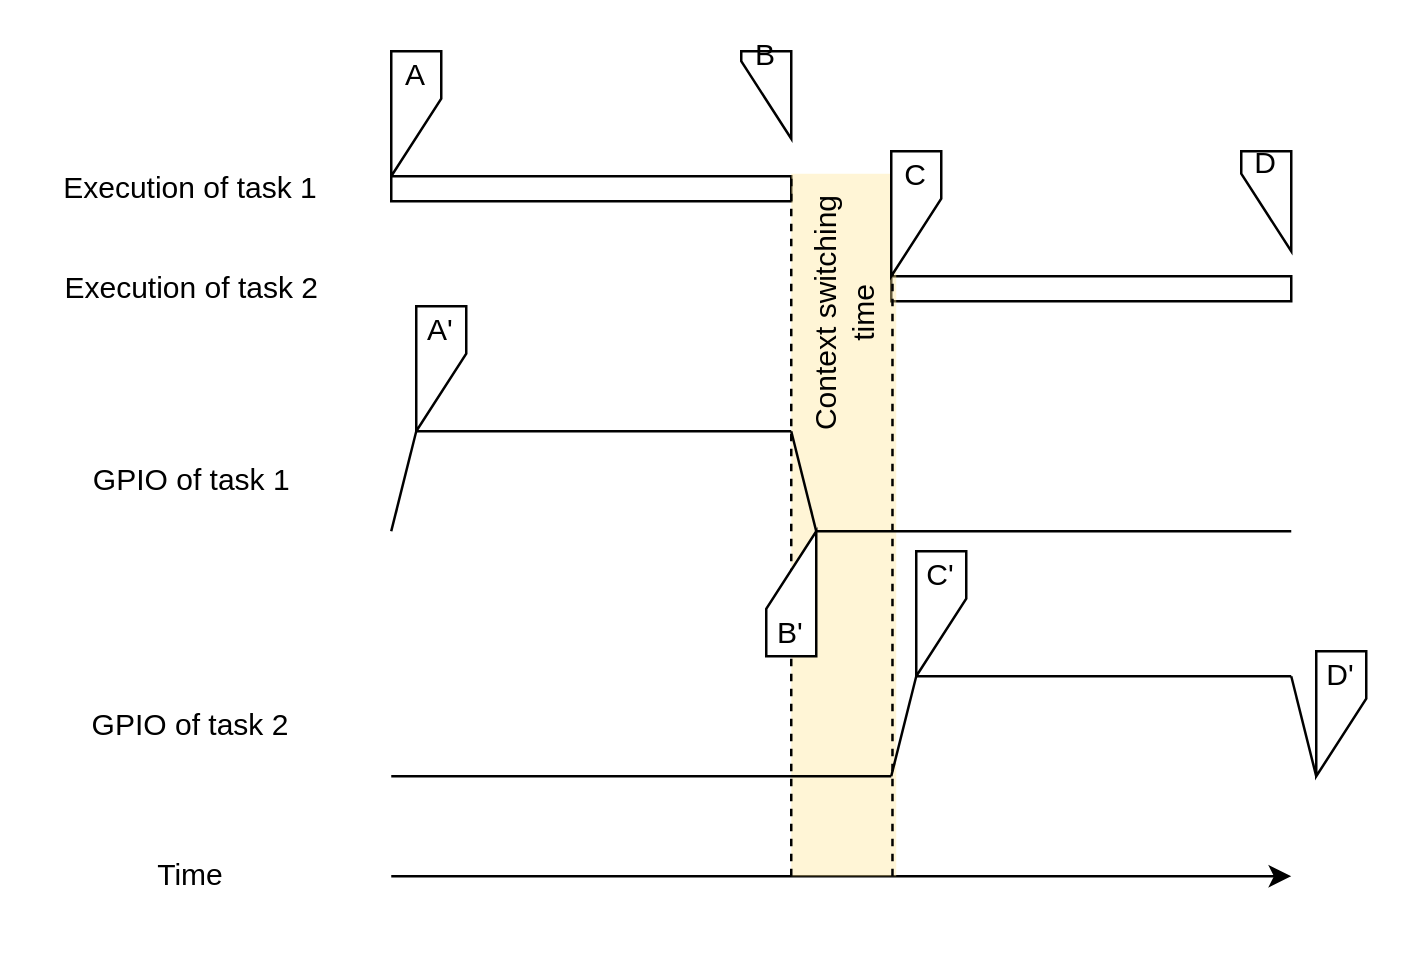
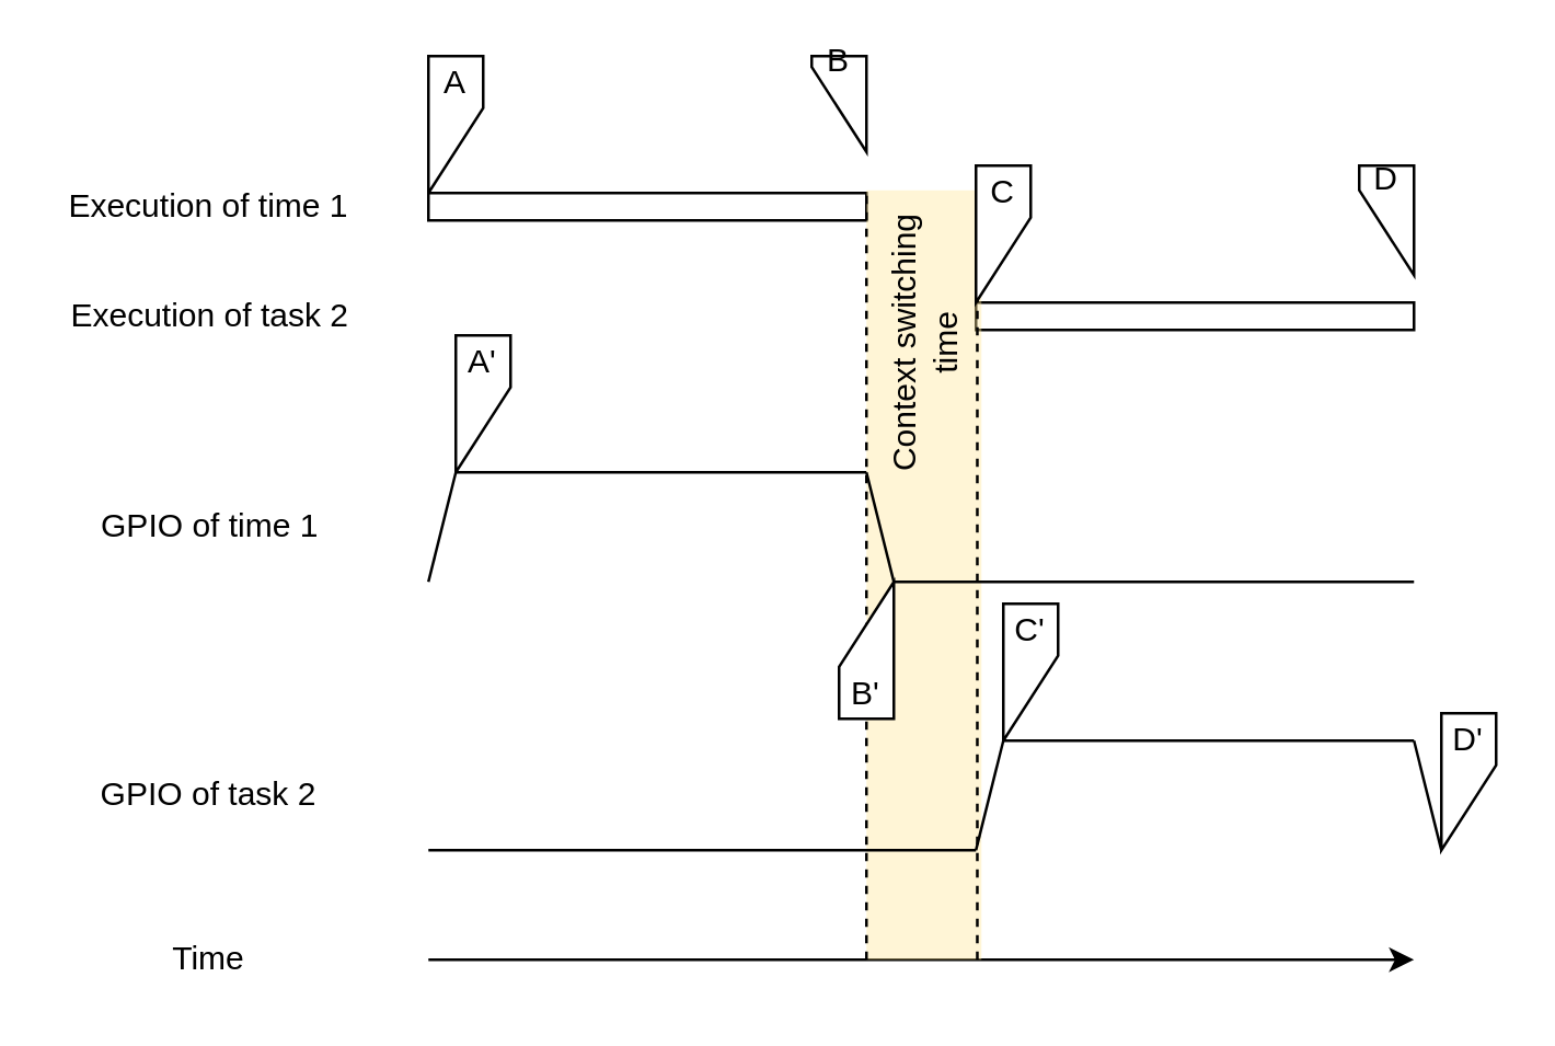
  <mxCell id="0" />
  <mxCell id="1" parent="0" />
  <mxCell id="2" value="" style="rounded=0;whiteSpace=wrap;html=1;" parent="1" vertex="1"><mxGeometry x="156" y="70" width="160" height="10" as="geometry" /></mxCell>
  <mxCell id="3" value="" style="rounded=0;whiteSpace=wrap;html=1;" parent="1" vertex="1"><mxGeometry x="356" y="110" width="160" height="10" as="geometry" /></mxCell>
  <mxCell id="4" value="Execution of task 2" style="text;html=1;strokeColor=none;fillColor=none;align=center;verticalAlign=middle;whiteSpace=wrap;rounded=0;" parent="1" vertex="1"><mxGeometry x="20.5" y="105" width="111" height="20" as="geometry" /></mxCell>
- <mxCell id="5" value="Execution of task 1" style="text;html=1;strokeColor=none;fillColor=none;align=center;verticalAlign=middle;whiteSpace=wrap;rounded=0;" parent="1" vertex="1"><mxGeometry x="21" y="65" width="110" height="20" as="geometry" /></mxCell>
+ <mxCell id="5" value="Execution of time 1" style="text;html=1;strokeColor=none;fillColor=none;align=center;verticalAlign=middle;whiteSpace=wrap;rounded=0;" parent="1" vertex="1"><mxGeometry x="21" y="65" width="110" height="20" as="geometry" /></mxCell>
  <mxCell id="6" value="" style="endArrow=classic;html=1;" parent="1" edge="1"><mxGeometry width="50" height="50" relative="1" as="geometry"><mxPoint x="156" y="350" as="sourcePoint" /><mxPoint x="516" y="350" as="targetPoint" /></mxGeometry></mxCell>
  <mxCell id="7" value="GPIO of task 2" style="text;html=1;strokeColor=none;fillColor=none;align=center;verticalAlign=middle;whiteSpace=wrap;rounded=0;" parent="1" vertex="1"><mxGeometry x="24" y="280" width="104" height="20" as="geometry" /></mxCell>
  <mxCell id="8" value="" style="group;fillColor=#FFE599;opacity=40;" parent="1" vertex="1" connectable="0"><mxGeometry x="316" y="69" width="42" height="281" as="geometry" /></mxCell>
  <mxCell id="9" value="" style="endArrow=none;dashed=1;html=1;" parent="8" edge="1"><mxGeometry width="50" height="50" relative="1" as="geometry"><mxPoint y="281" as="sourcePoint" /><mxPoint as="targetPoint" /></mxGeometry></mxCell>
  <mxCell id="10" value="" style="endArrow=none;dashed=1;html=1;" parent="8" edge="1"><mxGeometry width="50" height="50" relative="1" as="geometry"><mxPoint x="40.494" y="281" as="sourcePoint" /><mxPoint x="40.494" as="targetPoint" /></mxGeometry></mxCell>
  <mxCell id="11" value="Context switching time" style="text;html=1;strokeColor=none;fillColor=none;align=center;verticalAlign=middle;whiteSpace=wrap;rounded=0;opacity=50;horizontal=0;" parent="8" vertex="1"><mxGeometry width="42" height="113" as="geometry" /></mxCell>
  <mxCell id="12" value="" style="endArrow=none;html=1;" parent="8" edge="1"><mxGeometry width="50" height="50" relative="1" as="geometry"><mxPoint y="103" as="sourcePoint" /><mxPoint x="10" y="143" as="targetPoint" /></mxGeometry></mxCell>
  <mxCell id="13" value="B'" style="shape=callout;whiteSpace=wrap;html=1;perimeter=calloutPerimeter;size=31;position=0;position2=0;direction=west;" parent="8" vertex="1"><mxGeometry x="-10" y="143" width="20" height="50" as="geometry" /></mxCell>
  <mxCell id="14" value="&lt;div&gt;Time&lt;/div&gt;" style="text;html=1;strokeColor=none;fillColor=none;align=center;verticalAlign=middle;whiteSpace=wrap;rounded=0;opacity=50;" parent="1" vertex="1"><mxGeometry x="56" y="340" width="40" height="20" as="geometry" /></mxCell>
  <mxCell id="15" value="A" style="shape=callout;whiteSpace=wrap;html=1;perimeter=calloutPerimeter;size=31;position=0;position2=0;" parent="1" vertex="1"><mxGeometry x="156" y="20" width="20" height="50" as="geometry" /></mxCell>
  <mxCell id="16" value="B" style="shape=callout;whiteSpace=wrap;html=1;perimeter=calloutPerimeter;size=31;position=0;position2=1;" parent="1" vertex="1"><mxGeometry x="296" y="20" width="20" height="35" as="geometry" /></mxCell>
  <mxCell id="17" value="C" style="shape=callout;whiteSpace=wrap;html=1;perimeter=calloutPerimeter;size=31;position=0;position2=0;" parent="1" vertex="1"><mxGeometry x="356" y="60" width="20" height="50" as="geometry" /></mxCell>
  <mxCell id="18" value="D" style="shape=callout;whiteSpace=wrap;html=1;perimeter=calloutPerimeter;size=31;position=0;position2=1;" parent="1" vertex="1"><mxGeometry x="496" y="60" width="20" height="40" as="geometry" /></mxCell>
  <mxCell id="19" value="A'" style="shape=callout;whiteSpace=wrap;html=1;perimeter=calloutPerimeter;size=31;position=0;position2=0;" parent="1" vertex="1"><mxGeometry x="166" y="122" width="20" height="50" as="geometry" /></mxCell>
  <mxCell id="20" value="C'" style="shape=callout;whiteSpace=wrap;html=1;perimeter=calloutPerimeter;size=31;position=0;position2=0;" parent="1" vertex="1"><mxGeometry x="366" y="220" width="20" height="50" as="geometry" /></mxCell>
  <mxCell id="21" value="D'" style="shape=callout;whiteSpace=wrap;html=1;perimeter=calloutPerimeter;size=31;position=0;position2=0;" parent="1" vertex="1"><mxGeometry x="526" y="260" width="20" height="50" as="geometry" /></mxCell>
- <mxCell id="22" value="GPIO of task 1" style="text;html=1;strokeColor=none;fillColor=none;align=center;verticalAlign=middle;whiteSpace=wrap;rounded=0;" parent="1" vertex="1"><mxGeometry x="25.5" y="182" width="101" height="20" as="geometry" /></mxCell>
+ <mxCell id="22" value="GPIO of time 1" style="text;html=1;strokeColor=none;fillColor=none;align=center;verticalAlign=middle;whiteSpace=wrap;rounded=0;" parent="1" vertex="1"><mxGeometry x="25.5" y="182" width="101" height="20" as="geometry" /></mxCell>
  <mxCell id="23" value="" style="endArrow=none;html=1;" parent="1" edge="1"><mxGeometry width="50" height="50" relative="1" as="geometry"><mxPoint x="156" y="212" as="sourcePoint" /><mxPoint x="166" y="172" as="targetPoint" /></mxGeometry></mxCell>
  <mxCell id="24" value="" style="endArrow=none;html=1;" parent="1" edge="1"><mxGeometry width="50" height="50" relative="1" as="geometry"><mxPoint x="316" y="172" as="sourcePoint" /><mxPoint x="166" y="172" as="targetPoint" /></mxGeometry></mxCell>
  <mxCell id="25" value="" style="endArrow=none;html=1;" parent="1" edge="1"><mxGeometry width="50" height="50" relative="1" as="geometry"><mxPoint x="326" y="212" as="sourcePoint" /><mxPoint x="516" y="212" as="targetPoint" /></mxGeometry></mxCell>
  <mxCell id="26" value="" style="endArrow=none;html=1;" parent="1" edge="1"><mxGeometry width="50" height="50" relative="1" as="geometry"><mxPoint x="356" y="310" as="sourcePoint" /><mxPoint x="366" y="270" as="targetPoint" /></mxGeometry></mxCell>
  <mxCell id="27" value="" style="endArrow=none;html=1;" parent="1" edge="1"><mxGeometry width="50" height="50" relative="1" as="geometry"><mxPoint x="516" y="270" as="sourcePoint" /><mxPoint x="526" y="310" as="targetPoint" /></mxGeometry></mxCell>
  <mxCell id="28" value="" style="endArrow=none;html=1;" parent="1" edge="1"><mxGeometry width="50" height="50" relative="1" as="geometry"><mxPoint x="156" y="310" as="sourcePoint" /><mxPoint x="356" y="310" as="targetPoint" /></mxGeometry></mxCell>
  <mxCell id="29" value="" style="endArrow=none;html=1;" parent="1" edge="1"><mxGeometry width="50" height="50" relative="1" as="geometry"><mxPoint x="516" y="270" as="sourcePoint" /><mxPoint x="366" y="270" as="targetPoint" /></mxGeometry></mxCell>
